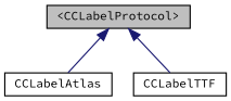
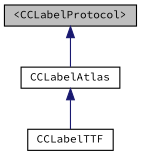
  digraph {
    fontname="Source Code Pro"
    node [color=black fontname="Source Code Pro" fontsize=10 shape=record]
    edge [color=midnightblue dir=back fontname="Source Code Pro" fontsize=10 labelfontname=FreeSans labelfontsize=10 style=solid]
    n1 [fillcolor=grey75 fontcolor=black height=0.2 label="\<CCLabelProtocol\>" style=filled width=0.4]
    n2 [height=0.2 label=CCLabelAtlas width=0.4]
    n3 [height=0.2 label=CCLabelTTF width=0.4]
    n1 -> n2
-   n1 -> n3
+   n2 -> n3
  }
